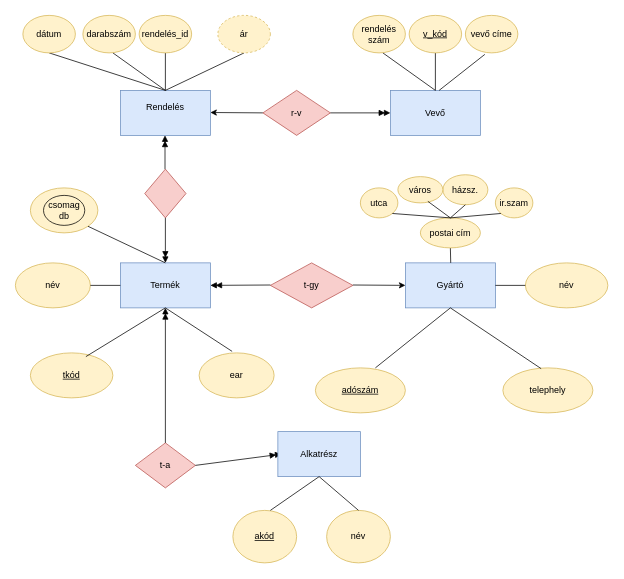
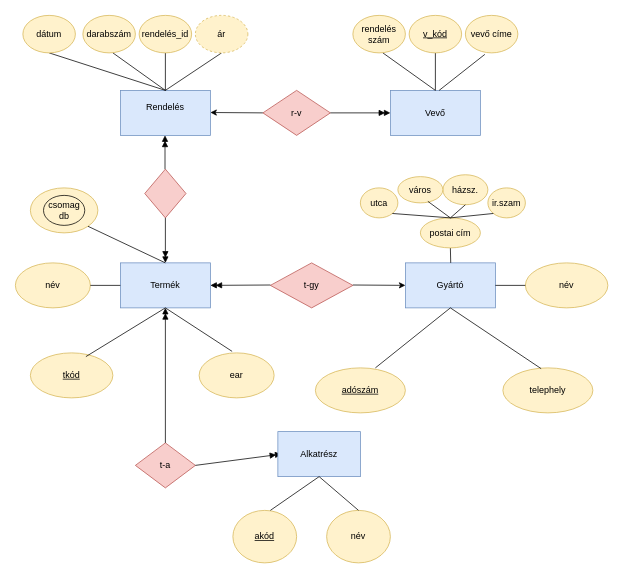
  <mxCell id="0" />
  <mxCell id="1" parent="0" />
  <mxCell id="2" value="Termék" style="rounded=0;whiteSpace=wrap;html=1;fillColor=#dae8fc;strokeColor=#6c8ebf;" parent="1" vertex="1"><mxGeometry x="160" y="350" width="120" height="60" as="geometry" /></mxCell>
  <mxCell id="3" value="&lt;div&gt;Gyártó&lt;/div&gt;" style="rounded=0;whiteSpace=wrap;html=1;fillColor=#dae8fc;strokeColor=#6c8ebf;" parent="1" vertex="1"><mxGeometry x="540" y="350" width="120" height="60" as="geometry" /></mxCell>
  <mxCell id="4" value="&lt;u&gt;tkód&lt;/u&gt;" style="ellipse;whiteSpace=wrap;html=1;fillColor=#fff2cc;strokeColor=#d6b656;" parent="1" vertex="1"><mxGeometry x="40" y="470" width="110" height="60" as="geometry" /></mxCell>
  <mxCell id="5" value="név" style="ellipse;whiteSpace=wrap;html=1;fillColor=#fff2cc;strokeColor=#d6b656;" parent="1" vertex="1"><mxGeometry x="20" y="350" width="100" height="60" as="geometry" /></mxCell>
  <mxCell id="6" value="név" style="ellipse;whiteSpace=wrap;html=1;fillColor=#fff2cc;strokeColor=#d6b656;" parent="1" vertex="1"><mxGeometry x="700" y="350" width="110" height="60" as="geometry" /></mxCell>
  <mxCell id="7" value="telephely" style="ellipse;whiteSpace=wrap;html=1;fillColor=#fff2cc;strokeColor=#d6b656;" parent="1" vertex="1"><mxGeometry x="670" y="490" width="120" height="60" as="geometry" /></mxCell>
  <mxCell id="8" value="" style="endArrow=none;html=1;rounded=0;entryX=0.5;entryY=1;entryDx=0;entryDy=0;exitX=0.673;exitY=0.083;exitDx=0;exitDy=0;exitPerimeter=0;" parent="1" source="4" target="2" edge="1"><mxGeometry width="50" height="50" relative="1" as="geometry"><mxPoint x="70" y="490" as="sourcePoint" /><mxPoint x="120" y="440" as="targetPoint" /></mxGeometry></mxCell>
  <mxCell id="9" value="&lt;u&gt;adószám&lt;/u&gt;" style="ellipse;whiteSpace=wrap;html=1;fillColor=#fff2cc;strokeColor=#d6b656;" parent="1" vertex="1"><mxGeometry x="420" y="490" width="120" height="60" as="geometry" /></mxCell>
  <mxCell id="10" value="" style="endArrow=none;html=1;rounded=0;exitX=0.44;exitY=-0.033;exitDx=0;exitDy=0;exitPerimeter=0;entryX=0.5;entryY=1;entryDx=0;entryDy=0;" parent="1" source="24" target="2" edge="1"><mxGeometry width="50" height="50" relative="1" as="geometry"><mxPoint x="273.04" y="481.04" as="sourcePoint" /><mxPoint x="259" y="420" as="targetPoint" /><Array as="points" /></mxGeometry></mxCell>
  <mxCell id="11" value="" style="endArrow=none;html=1;rounded=0;" parent="1" edge="1"><mxGeometry width="50" height="50" relative="1" as="geometry"><mxPoint x="500" y="490" as="sourcePoint" /><mxPoint x="600" y="410" as="targetPoint" /></mxGeometry></mxCell>
  <mxCell id="12" value="" style="endArrow=none;html=1;rounded=0;entryX=0.5;entryY=1;entryDx=0;entryDy=0;exitX=0.425;exitY=0.017;exitDx=0;exitDy=0;exitPerimeter=0;" parent="1" source="7" target="3" edge="1"><mxGeometry width="50" height="50" relative="1" as="geometry"><mxPoint x="720" y="480" as="sourcePoint" /><mxPoint x="650" y="410" as="targetPoint" /></mxGeometry></mxCell>
  <mxCell id="13" value="t-gy" style="rhombus;whiteSpace=wrap;html=1;fillColor=#f8cecc;strokeColor=#b85450;" parent="1" vertex="1"><mxGeometry x="360" y="350" width="110" height="60" as="geometry" /></mxCell>
  <mxCell id="14" value="" style="endArrow=none;html=1;rounded=0;exitX=0.425;exitY=0;exitDx=0;exitDy=0;exitPerimeter=0;" parent="1" target="15" edge="1"><mxGeometry width="50" height="50" relative="1" as="geometry"><mxPoint x="600.46" y="350" as="sourcePoint" /><mxPoint x="600" y="310" as="targetPoint" /></mxGeometry></mxCell>
  <mxCell id="15" value="postai cím" style="ellipse;whiteSpace=wrap;html=1;fillColor=#fff2cc;strokeColor=#d6b656;" parent="1" vertex="1"><mxGeometry x="560" y="290" width="80" height="40" as="geometry" /></mxCell>
  <mxCell id="16" value="" style="endArrow=doubleBlock;html=1;rounded=0;entryX=1;entryY=0.5;entryDx=0;entryDy=0;endFill=1;" parent="1" target="2" edge="1"><mxGeometry width="50" height="50" relative="1" as="geometry"><mxPoint x="360" y="379.5" as="sourcePoint" /><mxPoint x="300" y="379.5" as="targetPoint" /></mxGeometry></mxCell>
  <mxCell id="17" value="" style="endArrow=classic;html=1;rounded=0;entryX=0;entryY=0.5;entryDx=0;entryDy=0;" parent="1" target="3" edge="1"><mxGeometry width="50" height="50" relative="1" as="geometry"><mxPoint x="470" y="379.5" as="sourcePoint" /><mxPoint x="530" y="380" as="targetPoint" /></mxGeometry></mxCell>
- <mxCell id="18" value="ir.szam" style="ellipse;whiteSpace=wrap;html=1;fillColor=#fff2cc;strokeColor=#d6b656;" parent="1" vertex="1"><mxGeometry x="660" y="250" width="50" height="40" as="geometry" /></mxCell>
+ <mxCell id="18" value="ir.szam" style="ellipse;whiteSpace=wrap;html=1;fillColor=#fff2cc;strokeColor=#d6b656;" parent="1" vertex="1"><mxGeometry x="650" y="250" width="50" height="40" as="geometry" /></mxCell>
  <mxCell id="19" value="" style="endArrow=none;html=1;rounded=0;entryX=0;entryY=1;entryDx=0;entryDy=0;exitX=0.5;exitY=0;exitDx=0;exitDy=0;" parent="1" source="15" target="18" edge="1"><mxGeometry width="50" height="50" relative="1" as="geometry"><mxPoint x="620" y="290" as="sourcePoint" /><mxPoint x="650" y="260" as="targetPoint" /><Array as="points" /></mxGeometry></mxCell>
  <mxCell id="20" value="házsz." style="ellipse;whiteSpace=wrap;html=1;fillColor=#fff2cc;strokeColor=#d6b656;" parent="1" vertex="1"><mxGeometry x="590" y="232.5" width="60" height="40" as="geometry" /></mxCell>
  <mxCell id="21" value="utca" style="ellipse;whiteSpace=wrap;html=1;fillColor=#fff2cc;strokeColor=#d6b656;" parent="1" vertex="1"><mxGeometry x="480" y="250" width="50" height="40" as="geometry" /></mxCell>
  <mxCell id="22" value="" style="endArrow=none;html=1;rounded=0;entryX=1;entryY=1;entryDx=0;entryDy=0;exitX=0.5;exitY=0;exitDx=0;exitDy=0;" parent="1" source="15" target="21" edge="1"><mxGeometry width="50" height="50" relative="1" as="geometry"><mxPoint x="580" y="300" as="sourcePoint" /><mxPoint x="540" y="270" as="targetPoint" /></mxGeometry></mxCell>
  <mxCell id="23" value="" style="endArrow=none;html=1;rounded=0;exitX=0.5;exitY=1;exitDx=0;exitDy=0;" parent="1" source="20" edge="1"><mxGeometry width="50" height="50" relative="1" as="geometry"><mxPoint x="600" y="280" as="sourcePoint" /><mxPoint x="600" y="290" as="targetPoint" /></mxGeometry></mxCell>
  <mxCell id="24" value="ear" style="ellipse;whiteSpace=wrap;html=1;fillColor=#fff2cc;strokeColor=#d6b656;" parent="1" vertex="1"><mxGeometry x="265" y="470" width="100" height="60" as="geometry" /></mxCell>
  <mxCell id="25" value="" style="ellipse;whiteSpace=wrap;html=1;fillColor=#fff2cc;strokeColor=#d6b656;" parent="1" vertex="1"><mxGeometry x="40" y="250" width="90" height="60" as="geometry" /></mxCell>
  <mxCell id="26" value="csomag&lt;div&gt;db&lt;/div&gt;" style="ellipse;whiteSpace=wrap;html=1;fillColor=#fff2cc;strokeColor=#030201;" parent="1" vertex="1"><mxGeometry x="57.5" y="260" width="55" height="40" as="geometry" /></mxCell>
  <mxCell id="27" value="" style="endArrow=none;html=1;rounded=0;exitX=0.5;exitY=0;exitDx=0;exitDy=0;entryX=1;entryY=1;entryDx=0;entryDy=0;" parent="1" source="2" target="25" edge="1"><mxGeometry width="50" height="50" relative="1" as="geometry"><mxPoint x="220" y="350" as="sourcePoint" /><mxPoint x="120" y="280" as="targetPoint" /></mxGeometry></mxCell>
  <mxCell id="28" value="város" style="ellipse;whiteSpace=wrap;html=1;fillColor=#fff2cc;strokeColor=#d6b656;" parent="1" vertex="1"><mxGeometry x="530" y="235" width="60" height="35" as="geometry" /></mxCell>
  <mxCell id="29" value="" style="endArrow=none;html=1;rounded=0;entryX=0.667;entryY=0.943;entryDx=0;entryDy=0;entryPerimeter=0;" parent="1" target="28" edge="1"><mxGeometry width="50" height="50" relative="1" as="geometry"><mxPoint x="600" y="290" as="sourcePoint" /><mxPoint x="550" y="260" as="targetPoint" /></mxGeometry></mxCell>
  <mxCell id="30" value="" style="endArrow=none;html=1;rounded=0;" parent="1" edge="1"><mxGeometry width="50" height="50" relative="1" as="geometry"><mxPoint x="120" y="380" as="sourcePoint" /><mxPoint x="160" y="380" as="targetPoint" /></mxGeometry></mxCell>
  <mxCell id="31" value="t-a" style="rhombus;whiteSpace=wrap;html=1;fillColor=#f8cecc;strokeColor=#b85450;" parent="1" vertex="1"><mxGeometry x="180" y="590" width="80" height="60" as="geometry" /></mxCell>
  <mxCell id="32" value="" style="endArrow=doubleBlock;html=1;rounded=0;entryX=0.5;entryY=1;entryDx=0;entryDy=0;endFill=1;exitX=0.5;exitY=0;exitDx=0;exitDy=0;" parent="1" source="31" target="2" edge="1"><mxGeometry width="50" height="50" relative="1" as="geometry"><mxPoint x="220" y="560" as="sourcePoint" /><mxPoint x="270" y="540" as="targetPoint" /><Array as="points" /></mxGeometry></mxCell>
  <mxCell id="33" value="" style="endArrow=doubleBlock;html=1;rounded=0;endFill=1;entryX=0.042;entryY=0.5;entryDx=0;entryDy=0;entryPerimeter=0;" parent="1" target="34" edge="1"><mxGeometry width="50" height="50" relative="1" as="geometry"><mxPoint x="260" y="620" as="sourcePoint" /><mxPoint x="370" y="620" as="targetPoint" /></mxGeometry></mxCell>
  <mxCell id="34" value="Alkatrész" style="rounded=0;whiteSpace=wrap;html=1;fillColor=#dae8fc;strokeColor=#6c8ebf;" parent="1" vertex="1"><mxGeometry x="370" y="575" width="110" height="60" as="geometry" /></mxCell>
  <mxCell id="35" value="&lt;u&gt;akód&lt;/u&gt;" style="ellipse;whiteSpace=wrap;html=1;fillColor=#fff2cc;strokeColor=#d6b656;" parent="1" vertex="1"><mxGeometry x="310" y="680" width="85" height="70" as="geometry" /></mxCell>
  <mxCell id="36" value="név" style="ellipse;whiteSpace=wrap;html=1;fillColor=#fff2cc;strokeColor=#d6b656;" parent="1" vertex="1"><mxGeometry x="435" y="680" width="85" height="70" as="geometry" /></mxCell>
  <mxCell id="37" value="" style="endArrow=none;html=1;rounded=0;entryX=0.5;entryY=1;entryDx=0;entryDy=0;" parent="1" target="34" edge="1"><mxGeometry width="50" height="50" relative="1" as="geometry"><mxPoint x="360" y="680" as="sourcePoint" /><mxPoint x="430" y="650" as="targetPoint" /></mxGeometry></mxCell>
  <mxCell id="38" value="" style="endArrow=none;html=1;rounded=0;exitX=0.5;exitY=0;exitDx=0;exitDy=0;entryX=0.5;entryY=1;entryDx=0;entryDy=0;" parent="1" source="36" target="34" edge="1"><mxGeometry width="50" height="50" relative="1" as="geometry"><mxPoint x="460" y="680" as="sourcePoint" /><mxPoint x="430" y="650" as="targetPoint" /></mxGeometry></mxCell>
  <mxCell id="39" value="" style="endArrow=none;html=1;rounded=0;" parent="1" edge="1"><mxGeometry width="50" height="50" relative="1" as="geometry"><mxPoint x="660" y="380" as="sourcePoint" /><mxPoint x="700" y="380" as="targetPoint" /></mxGeometry></mxCell>
  <mxCell id="40" value="&lt;div&gt;Rendelés&lt;/div&gt;&lt;div&gt;&lt;br&gt;&lt;/div&gt;" style="rounded=0;whiteSpace=wrap;html=1;fillColor=#dae8fc;strokeColor=#6c8ebf;" parent="1" vertex="1"><mxGeometry x="160" y="120" width="120" height="60" as="geometry" /></mxCell>
  <mxCell id="41" value="" style="rhombus;whiteSpace=wrap;html=1;fillColor=#f8cecc;strokeColor=#b85450;" parent="1" vertex="1"><mxGeometry x="192.5" y="225" width="55" height="65" as="geometry" /></mxCell>
  <mxCell id="42" value="" style="endArrow=doubleBlock;html=1;rounded=0;endFill=1;" parent="1" edge="1"><mxGeometry width="50" height="50" relative="1" as="geometry"><mxPoint x="219.5" y="225" as="sourcePoint" /><mxPoint x="219.5" y="180" as="targetPoint" /></mxGeometry></mxCell>
  <mxCell id="43" value="" style="endArrow=doubleBlock;html=1;rounded=0;exitX=0.5;exitY=1;exitDx=0;exitDy=0;endFill=1;startArrow=none;startFill=0;" parent="1" source="41" edge="1"><mxGeometry width="50" height="50" relative="1" as="geometry"><mxPoint x="215" y="322.5" as="sourcePoint" /><mxPoint x="220" y="350" as="targetPoint" /></mxGeometry></mxCell>
  <mxCell id="44" value="" style="endArrow=none;html=1;rounded=0;entryX=0.5;entryY=1;entryDx=0;entryDy=0;entryPerimeter=0;" parent="1" target="46" edge="1"><mxGeometry width="50" height="50" relative="1" as="geometry"><mxPoint x="220" y="120" as="sourcePoint" /><mxPoint x="270" y="70" as="targetPoint" /></mxGeometry></mxCell>
  <mxCell id="45" value="" style="endArrow=none;html=1;rounded=0;exitX=0.5;exitY=0;exitDx=0;exitDy=0;" parent="1" source="40" edge="1"><mxGeometry width="50" height="50" relative="1" as="geometry"><mxPoint x="200" y="110" as="sourcePoint" /><mxPoint x="220" y="70" as="targetPoint" /></mxGeometry></mxCell>
- <mxCell id="46" value="ár" style="ellipse;whiteSpace=wrap;html=1;dashed=1;fillColor=#FFF2CC;strokeColor=#d6b656;" parent="1" vertex="1"><mxGeometry x="290" y="20" width="70" height="50" as="geometry" /></mxCell>
+ <mxCell id="46" value="ár" style="ellipse;whiteSpace=wrap;html=1;dashed=1;fillColor=#FFF2CC;strokeColor=#d6b656;" parent="1" vertex="1"><mxGeometry x="260" y="20" width="70" height="50" as="geometry" /></mxCell>
  <mxCell id="47" value="&lt;div&gt;rendelés_id&lt;/div&gt;" style="ellipse;whiteSpace=wrap;html=1;fillColor=#fff2cc;strokeColor=#d6b656;" parent="1" vertex="1"><mxGeometry x="185" y="20" width="70" height="50" as="geometry" /></mxCell>
  <mxCell id="48" value="" style="endArrow=none;html=1;rounded=0;exitX=0.5;exitY=0;exitDx=0;exitDy=0;" parent="1" source="40" edge="1"><mxGeometry width="50" height="50" relative="1" as="geometry"><mxPoint x="159" y="100" as="sourcePoint" /><mxPoint x="150" y="70" as="targetPoint" /></mxGeometry></mxCell>
  <mxCell id="49" value="&lt;div&gt;darabszám&lt;/div&gt;" style="ellipse;whiteSpace=wrap;html=1;fillColor=#fff2cc;strokeColor=#d6b656;" parent="1" vertex="1"><mxGeometry x="110" y="20" width="70" height="50" as="geometry" /></mxCell>
  <mxCell id="50" value="" style="endArrow=none;html=1;rounded=0;exitX=0.5;exitY=0;exitDx=0;exitDy=0;entryX=0.5;entryY=1;entryDx=0;entryDy=0;" parent="1" source="40" target="53" edge="1"><mxGeometry width="50" height="50" relative="1" as="geometry"><mxPoint x="160" y="120" as="sourcePoint" /><mxPoint x="90" y="70" as="targetPoint" /></mxGeometry></mxCell>
  <mxCell id="51" value="" style="endArrow=none;html=1;rounded=0;endFill=0;startArrow=classic;startFill=1;" parent="1" edge="1"><mxGeometry width="50" height="50" relative="1" as="geometry"><mxPoint x="280" y="149.5" as="sourcePoint" /><mxPoint x="350" y="150" as="targetPoint" /></mxGeometry></mxCell>
  <mxCell id="52" value="&lt;div&gt;r-v&lt;/div&gt;" style="rhombus;whiteSpace=wrap;html=1;fillColor=#f8cecc;strokeColor=#b85450;" parent="1" vertex="1"><mxGeometry x="350" y="120" width="90" height="60" as="geometry" /></mxCell>
  <mxCell id="53" value="&lt;div&gt;dátum&lt;/div&gt;" style="ellipse;whiteSpace=wrap;html=1;fillColor=#fff2cc;strokeColor=#d6b656;" parent="1" vertex="1"><mxGeometry x="30" y="20" width="70" height="50" as="geometry" /></mxCell>
  <mxCell id="54" value="" style="endArrow=doubleBlock;html=1;rounded=0;exitX=1;exitY=0.5;exitDx=0;exitDy=0;endFill=1;" parent="1" source="52" edge="1"><mxGeometry width="50" height="50" relative="1" as="geometry"><mxPoint x="440" y="160" as="sourcePoint" /><mxPoint x="520" y="150" as="targetPoint" /></mxGeometry></mxCell>
  <mxCell id="55" value="Vevő" style="rounded=0;whiteSpace=wrap;html=1;fillColor=#dae8fc;strokeColor=#6c8ebf;" parent="1" vertex="1"><mxGeometry x="520" y="120" width="120" height="60" as="geometry" /></mxCell>
  <mxCell id="56" value="" style="endArrow=none;html=1;rounded=0;entryX=0.371;entryY=1.04;entryDx=0;entryDy=0;entryPerimeter=0;" edge="1" parent="1" target="60"><mxGeometry width="50" height="50" relative="1" as="geometry"><mxPoint x="585" y="120" as="sourcePoint" /><mxPoint x="635" y="70" as="targetPoint" /></mxGeometry></mxCell>
  <mxCell id="57" value="" style="endArrow=none;html=1;rounded=0;exitX=0.5;exitY=0;exitDx=0;exitDy=0;" edge="1" parent="1" source="55"><mxGeometry width="50" height="50" relative="1" as="geometry"><mxPoint x="575" y="120" as="sourcePoint" /><mxPoint x="580" y="70" as="targetPoint" /></mxGeometry></mxCell>
  <mxCell id="58" value="" style="endArrow=none;html=1;rounded=0;exitX=0.5;exitY=0;exitDx=0;exitDy=0;entryX=0.571;entryY=1;entryDx=0;entryDy=0;entryPerimeter=0;" edge="1" parent="1" source="55" target="61"><mxGeometry width="50" height="50" relative="1" as="geometry"><mxPoint x="520" y="110" as="sourcePoint" /><mxPoint x="530" y="70" as="targetPoint" /></mxGeometry></mxCell>
  <mxCell id="59" value="&lt;div&gt;&lt;u&gt;v_kód&lt;/u&gt;&lt;/div&gt;" style="ellipse;whiteSpace=wrap;html=1;fillColor=#fff2cc;strokeColor=#d6b656;" vertex="1" parent="1"><mxGeometry x="545" y="20" width="70" height="50" as="geometry" /></mxCell>
  <mxCell id="60" value="vevő címe" style="ellipse;whiteSpace=wrap;html=1;fillColor=#fff2cc;strokeColor=#d6b656;" vertex="1" parent="1"><mxGeometry x="620" y="20" width="70" height="50" as="geometry" /></mxCell>
  <mxCell id="61" value="rendelés szám" style="ellipse;whiteSpace=wrap;html=1;fillColor=#fff2cc;strokeColor=#d6b656;" vertex="1" parent="1"><mxGeometry x="470" y="20" width="70" height="50" as="geometry" /></mxCell>
